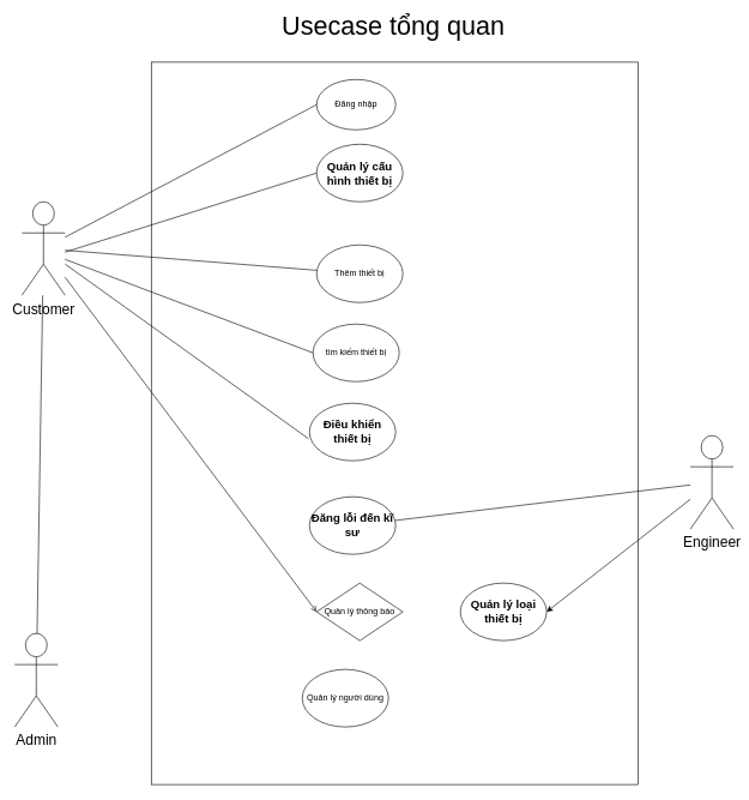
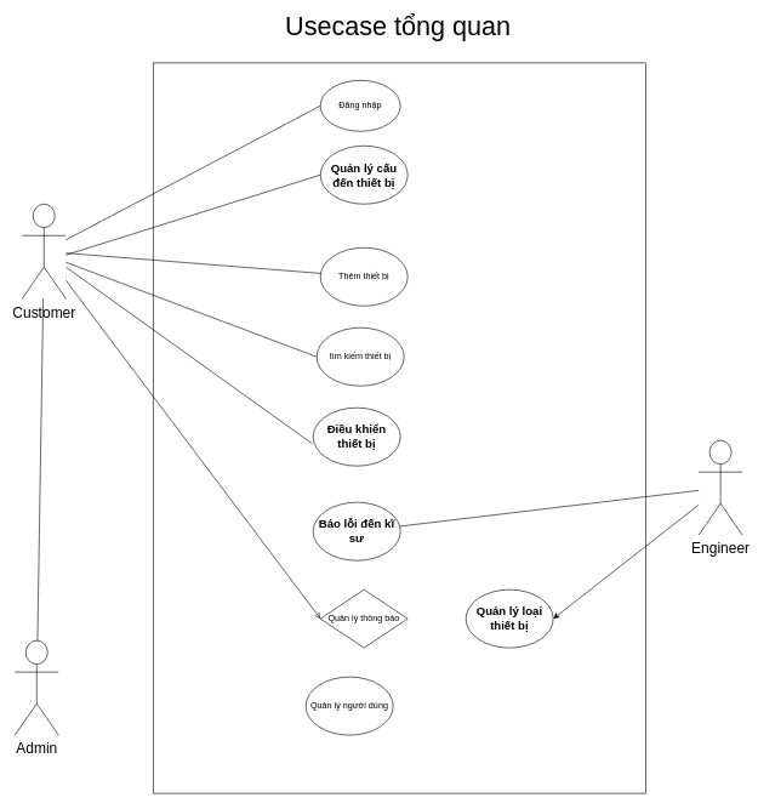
  <mxCell id="0" />
  <mxCell id="1" parent="0" />
  <mxCell id="2" value="" style="rounded=0;whiteSpace=wrap;html=1;fillColor=none;" vertex="1" parent="1"><mxGeometry x="210" y="86" width="677" height="1004" as="geometry" /></mxCell>
  <mxCell id="3" value="&lt;font style=&quot;font-size: 20px;&quot;&gt;Admin&lt;/font&gt;" style="shape=umlActor;verticalLabelPosition=bottom;verticalAlign=top;html=1;outlineConnect=0;" vertex="1" parent="1"><mxGeometry x="20" y="880" width="60" height="130" as="geometry" /></mxCell>
  <mxCell id="4" value="Đăng nhập" style="ellipse;whiteSpace=wrap;html=1;" vertex="1" parent="1"><mxGeometry x="440" y="110" width="110" height="70" as="geometry" /></mxCell>
  <mxCell id="5" value="&lt;font style=&quot;font-size: 36px;&quot;&gt;Usecase tổng quan&lt;/font&gt;" style="text;html=1;align=center;verticalAlign=middle;whiteSpace=wrap;rounded=0;" vertex="1" parent="1"><mxGeometry x="207" y="20" width="680" height="30" as="geometry" /></mxCell>
  <mxCell id="6" style="edgeStyle=orthogonalEdgeStyle;rounded=0;orthogonalLoop=1;jettySize=auto;html=1;exitX=0.5;exitY=1;exitDx=0;exitDy=0;" edge="1" parent="1"><mxGeometry relative="1" as="geometry"><mxPoint x="330" y="1020" as="sourcePoint" /><mxPoint x="330" y="1020" as="targetPoint" /></mxGeometry></mxCell>
- <mxCell id="7" value="&lt;b&gt;&lt;font style=&quot;font-size: 16px;&quot;&gt;Quản lý cấu hình thiết bị&lt;/font&gt;&lt;/b&gt;" style="ellipse;whiteSpace=wrap;html=1;" vertex="1" parent="1"><mxGeometry x="440" y="200" width="120" height="80" as="geometry" /></mxCell>
+ <mxCell id="7" value="&lt;b&gt;&lt;font style=&quot;font-size: 16px;&quot;&gt;Quản lý cấu đến thiết bị&lt;/font&gt;&lt;/b&gt;" style="ellipse;whiteSpace=wrap;html=1;" vertex="1" parent="1"><mxGeometry x="440" y="200" width="120" height="80" as="geometry" /></mxCell>
  <mxCell id="8" value="Quản lý người dùng" style="ellipse;whiteSpace=wrap;html=1;" vertex="1" parent="1"><mxGeometry x="420" y="930" width="120" height="80" as="geometry" /></mxCell>
  <mxCell id="9" value="&lt;b&gt;&lt;font style=&quot;font-size: 16px;&quot;&gt;Điều khiển thiết bị&lt;/font&gt;&lt;/b&gt;" style="ellipse;whiteSpace=wrap;html=1;" vertex="1" parent="1"><mxGeometry x="430" y="560" width="120" height="80" as="geometry" /></mxCell>
  <mxCell id="10" value="Thêm thiết bị" style="ellipse;whiteSpace=wrap;html=1;" vertex="1" parent="1"><mxGeometry x="440" y="340" width="120" height="80" as="geometry" /></mxCell>
  <mxCell id="11" value="tìm kiếm thiết bị" style="ellipse;whiteSpace=wrap;html=1;" vertex="1" parent="1"><mxGeometry x="435" y="450" width="120" height="80" as="geometry" /></mxCell>
  <mxCell id="12" style="rounded=0;orthogonalLoop=1;jettySize=auto;html=1;endArrow=none;startFill=0;" edge="1" parent="1" source="13" target="20"><mxGeometry relative="1" as="geometry" /></mxCell>
- <mxCell id="13" value="&lt;font style=&quot;font-size: 16px;&quot;&gt;&lt;b&gt;Đăng lỗi đến kĩ sư&lt;/b&gt;&lt;/font&gt;" style="ellipse;whiteSpace=wrap;html=1;" vertex="1" parent="1"><mxGeometry x="430" y="690" width="120" height="80" as="geometry" /></mxCell>
+ <mxCell id="13" value="&lt;font style=&quot;font-size: 16px;&quot;&gt;&lt;b&gt;Báo lỗi đến kĩ sư&lt;/b&gt;&lt;/font&gt;" style="ellipse;whiteSpace=wrap;html=1;" vertex="1" parent="1"><mxGeometry x="430" y="690" width="120" height="80" as="geometry" /></mxCell>
  <mxCell id="14" style="rounded=0;orthogonalLoop=1;jettySize=auto;html=1;entryX=0;entryY=0.5;entryDx=0;entryDy=0;endArrow=none;startFill=0;" edge="1" parent="1" source="18" target="4"><mxGeometry relative="1" as="geometry" /></mxCell>
  <mxCell id="15" style="rounded=0;orthogonalLoop=1;jettySize=auto;html=1;endArrow=none;startFill=0;" edge="1" parent="1" source="18" target="3"><mxGeometry relative="1" as="geometry" /></mxCell>
  <mxCell id="16" style="rounded=0;orthogonalLoop=1;jettySize=auto;html=1;entryX=0;entryY=0.5;entryDx=0;entryDy=0;endArrow=open;" edge="1" parent="1" source="18" target="22"><mxGeometry relative="1" as="geometry" /></mxCell>
  <mxCell id="17" style="rounded=0;orthogonalLoop=1;jettySize=auto;html=1;endArrow=none;endFill=0;" edge="1" parent="1" source="18" target="10"><mxGeometry relative="1" as="geometry" /></mxCell>
  <mxCell id="18" value="&lt;span style=&quot;font-size: 20px;&quot;&gt;Customer&lt;/span&gt;" style="shape=umlActor;verticalLabelPosition=bottom;verticalAlign=top;html=1;outlineConnect=0;" vertex="1" parent="1"><mxGeometry x="30" y="280" width="60" height="130" as="geometry" /></mxCell>
  <mxCell id="19" style="rounded=0;orthogonalLoop=1;jettySize=auto;html=1;entryX=1;entryY=0.5;entryDx=0;entryDy=0;" edge="1" parent="1" source="20" target="23"><mxGeometry relative="1" as="geometry" /></mxCell>
  <mxCell id="20" value="&lt;font style=&quot;font-size: 20px;&quot;&gt;Engineer&lt;/font&gt;" style="shape=umlActor;verticalLabelPosition=bottom;verticalAlign=top;html=1;outlineConnect=0;" vertex="1" parent="1"><mxGeometry x="960" y="605" width="60" height="130" as="geometry" /></mxCell>
  <mxCell id="21" style="rounded=0;orthogonalLoop=1;jettySize=auto;html=1;entryX=-0.011;entryY=0.617;entryDx=0;entryDy=0;entryPerimeter=0;endArrow=none;startFill=0;" edge="1" parent="1" source="18" target="9"><mxGeometry relative="1" as="geometry" /></mxCell>
  <mxCell id="22" value="Quản lý thông báo" style="rhombus;whiteSpace=wrap;html=1;" vertex="1" parent="1"><mxGeometry x="440" y="810" width="120" height="80" as="geometry" /></mxCell>
  <mxCell id="23" value="&lt;font style=&quot;font-size: 16px;&quot;&gt;&lt;b&gt;Quản lý loại thiết bị&lt;/b&gt;&lt;/font&gt;" style="ellipse;whiteSpace=wrap;html=1;" vertex="1" parent="1"><mxGeometry x="640" y="810" width="120" height="80" as="geometry" /></mxCell>
  <mxCell id="24" value="" style="endArrow=none;html=1;rounded=0;entryX=0;entryY=0.5;entryDx=0;entryDy=0;" edge="1" parent="1" target="11"><mxGeometry width="50" height="50" relative="1" as="geometry"><mxPoint x="90" y="360" as="sourcePoint" /><mxPoint x="430" y="480" as="targetPoint" /></mxGeometry></mxCell>
  <mxCell id="25" value="" style="endArrow=none;html=1;rounded=0;entryX=0;entryY=0.5;entryDx=0;entryDy=0;" edge="1" parent="1" target="7"><mxGeometry width="50" height="50" relative="1" as="geometry"><mxPoint x="90" y="350" as="sourcePoint" /><mxPoint x="720" y="590" as="targetPoint" /></mxGeometry></mxCell>
